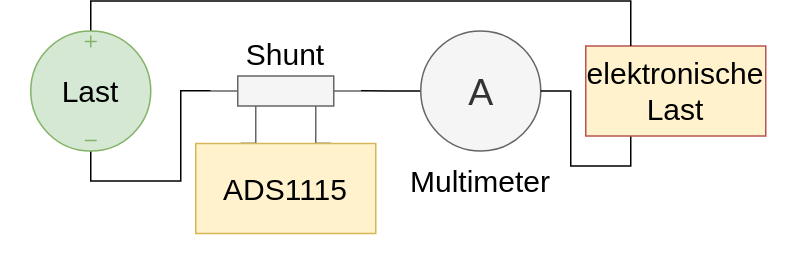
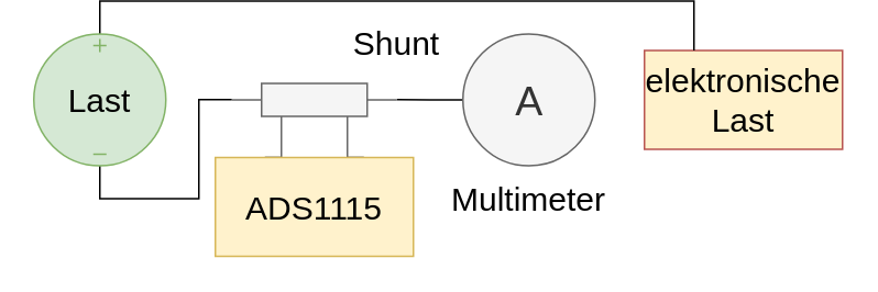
  <mxCell id="0" />
  <mxCell id="1" parent="0" />
  <mxCell id="2" style="edgeStyle=orthogonalEdgeStyle;rounded=0;orthogonalLoop=1;jettySize=auto;html=1;exitX=0;exitY=0.5;exitDx=0;exitDy=0;entryX=0;entryY=0.78;entryDx=0;entryDy=0;entryPerimeter=0;endArrow=none;endFill=0;fontSize=20;" edge="1" parent="1" source="3" target="7"><mxGeometry relative="1" as="geometry" /></mxCell>
  <mxCell id="3" value="&lt;font style=&quot;font-size: 25px;&quot;&gt;A&lt;/font&gt;" style="verticalLabelPosition=middle;shadow=0;dashed=0;align=center;html=1;verticalAlign=middle;strokeWidth=1;shape=ellipse;aspect=fixed;fontSize=20;fillColor=#f5f5f5;fontColor=#333333;strokeColor=#666666;" vertex="1" parent="1"><mxGeometry x="280" y="20" width="80" height="80" as="geometry" /></mxCell>
  <mxCell id="4" style="edgeStyle=orthogonalEdgeStyle;rounded=0;orthogonalLoop=1;jettySize=auto;html=1;exitX=1;exitY=0.78;exitDx=0;exitDy=0;exitPerimeter=0;entryX=0.5;entryY=1;entryDx=0;entryDy=0;entryPerimeter=0;endArrow=none;endFill=0;fontSize=20;" edge="1" parent="1" source="7" target="12"><mxGeometry relative="1" as="geometry" /></mxCell>
  <mxCell id="5" style="edgeStyle=orthogonalEdgeStyle;rounded=0;orthogonalLoop=1;jettySize=auto;html=1;exitX=0.7;exitY=0;exitDx=0;exitDy=0;exitPerimeter=0;entryX=0.25;entryY=0;entryDx=0;entryDy=0;endArrow=none;endFill=0;fontSize=20;" edge="1" parent="1" source="7" target="8"><mxGeometry relative="1" as="geometry" /></mxCell>
  <mxCell id="6" style="edgeStyle=orthogonalEdgeStyle;rounded=0;orthogonalLoop=1;jettySize=auto;html=1;exitX=0.3;exitY=0;exitDx=0;exitDy=0;exitPerimeter=0;entryX=0.75;entryY=0;entryDx=0;entryDy=0;endArrow=none;endFill=0;fontSize=20;" edge="1" parent="1" source="7" target="8"><mxGeometry relative="1" as="geometry" /></mxCell>
  <mxCell id="7" value="" style="pointerEvents=1;verticalLabelPosition=bottom;shadow=0;dashed=0;align=center;html=1;verticalAlign=top;shape=mxgraph.electrical.resistors.resistor,_shunt;direction=west;fontSize=20;fillColor=#f5f5f5;fontColor=#333333;strokeColor=#666666;" vertex="1" parent="1"><mxGeometry x="140" y="50" width="100" height="45" as="geometry" /></mxCell>
  <mxCell id="8" value="ADS1115" style="rounded=0;whiteSpace=wrap;html=1;fontSize=20;fillColor=#fff2cc;strokeColor=#d6b656;" vertex="1" parent="1"><mxGeometry x="130" y="95" width="120" height="60" as="geometry" /></mxCell>
- <mxCell id="9" style="edgeStyle=orthogonalEdgeStyle;rounded=0;orthogonalLoop=1;jettySize=auto;html=1;exitX=0.25;exitY=1;exitDx=0;exitDy=0;endArrow=none;endFill=0;fontSize=20;" edge="1" parent="1" source="10" target="3"><mxGeometry relative="1" as="geometry"><Array as="points"><mxPoint x="420" y="110" /><mxPoint x="380" y="110" /><mxPoint x="380" y="60" /></Array></mxGeometry></mxCell>
  <mxCell id="10" value="elektronische Last" style="rounded=0;whiteSpace=wrap;html=1;fontSize=20;fillColor=#fff2cc;strokeColor=#b85450;" vertex="1" parent="1"><mxGeometry x="390" y="30" width="120" height="60" as="geometry" /></mxCell>
  <mxCell id="11" style="edgeStyle=orthogonalEdgeStyle;rounded=0;orthogonalLoop=1;jettySize=auto;html=1;exitX=0.5;exitY=0;exitDx=0;exitDy=0;exitPerimeter=0;entryX=0.25;entryY=0;entryDx=0;entryDy=0;endArrow=none;endFill=0;fontSize=20;" edge="1" parent="1" source="12" target="10"><mxGeometry relative="1" as="geometry" /></mxCell>
  <mxCell id="12" value="" style="pointerEvents=1;verticalLabelPosition=bottom;shadow=0;dashed=0;align=center;html=1;verticalAlign=top;shape=mxgraph.electrical.signal_sources.source;aspect=fixed;points=[[0.5,0,0],[1,0.5,0],[0.5,1,0],[0,0.5,0]];elSignalType=dc3;fontSize=20;fillColor=#d5e8d4;strokeColor=#82b366;" vertex="1" parent="1"><mxGeometry x="20" y="20" width="80" height="80" as="geometry" /></mxCell>
- <mxCell id="13" value="&lt;font style=&quot;font-size: 20px;&quot;&gt;Shunt&lt;/font&gt;" style="text;html=1;strokeColor=none;fillColor=none;align=center;verticalAlign=middle;whiteSpace=wrap;rounded=0;" vertex="1" parent="1"><mxGeometry x="160" y="20" width="60" height="30" as="geometry" /></mxCell>
+ <mxCell id="13" value="&lt;font style=&quot;font-size: 20px;&quot;&gt;Shunt&lt;/font&gt;" style="text;html=1;strokeColor=none;fillColor=none;align=center;verticalAlign=middle;whiteSpace=wrap;rounded=0;" vertex="1" parent="1"><mxGeometry x="210" y="10" width="60" height="30" as="geometry" /></mxCell>
  <mxCell id="14" value="&lt;font style=&quot;font-size: 20px;&quot;&gt;Last&lt;/font&gt;" style="text;html=1;align=center;verticalAlign=middle;whiteSpace=wrap;rounded=0;" vertex="1" parent="1"><mxGeometry x="30" y="45" width="60" height="30" as="geometry" /></mxCell>
  <mxCell id="15" value="&lt;font style=&quot;font-size: 20px;&quot;&gt;Multimeter&lt;/font&gt;" style="text;html=1;strokeColor=none;fillColor=none;align=center;verticalAlign=middle;whiteSpace=wrap;rounded=0;" vertex="1" parent="1"><mxGeometry x="290" y="105" width="60" height="30" as="geometry" /></mxCell>
